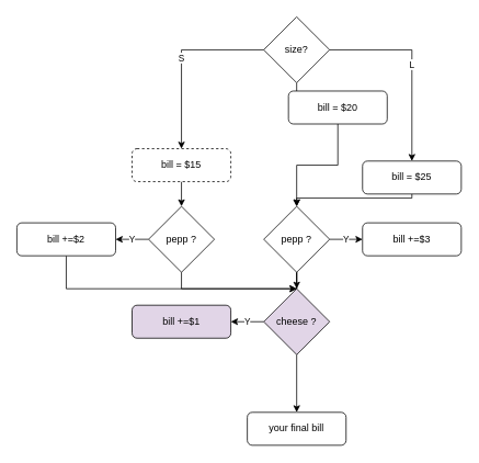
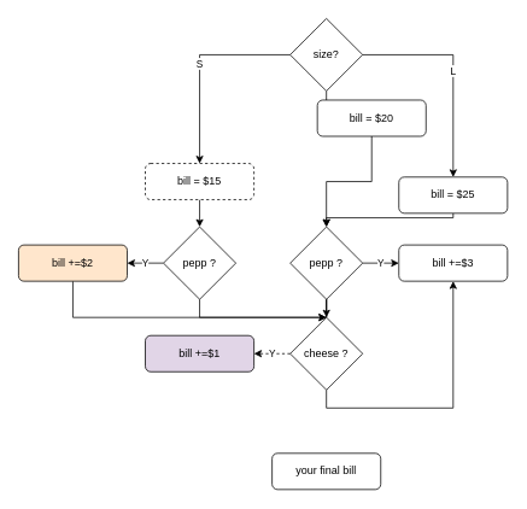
  <mxCell id="0" />
  <mxCell id="1" parent="0" />
  <mxCell id="2" value="bill +=$3" style="rounded=1;whiteSpace=wrap;html=1;fontSize=12;glass=0;strokeWidth=1;shadow=0;" vertex="1" parent="1"><mxGeometry x="440" y="270" width="120" height="40" as="geometry" /></mxCell>
  <mxCell id="3" style="edgeStyle=orthogonalEdgeStyle;rounded=0;orthogonalLoop=1;jettySize=auto;html=1;exitX=0.5;exitY=1;exitDx=0;exitDy=0;entryX=0.5;entryY=0;entryDx=0;entryDy=0;" edge="1" parent="1" source="4" target="18"><mxGeometry relative="1" as="geometry" /></mxCell>
  <mxCell id="4" value="bill = $15" style="rounded=1;whiteSpace=wrap;html=1;fontSize=12;glass=0;strokeWidth=1;shadow=0;dashed=1;" vertex="1" parent="1"><mxGeometry x="160" y="180" width="120" height="40" as="geometry" /></mxCell>
  <mxCell id="5" value="M" style="edgeStyle=orthogonalEdgeStyle;rounded=0;orthogonalLoop=1;jettySize=auto;html=1;exitX=0.5;exitY=1;exitDx=0;exitDy=0;entryX=0.5;entryY=0;entryDx=0;entryDy=0;" edge="1" parent="1" source="6" target="13"><mxGeometry relative="1" as="geometry" /></mxCell>
  <mxCell id="6" value="size?" style="rhombus;whiteSpace=wrap;html=1;" vertex="1" parent="1"><mxGeometry x="320" y="20" width="80" height="80" as="geometry" /></mxCell>
  <mxCell id="7" value="S" style="endArrow=classic;html=1;rounded=0;exitX=0;exitY=0.5;exitDx=0;exitDy=0;entryX=0.5;entryY=0;entryDx=0;entryDy=0;" edge="1" parent="1" source="6" target="4"><mxGeometry width="50" height="50" relative="1" as="geometry"><mxPoint x="230" y="85" as="sourcePoint" /><mxPoint x="210" y="120" as="targetPoint" /><Array as="points"><mxPoint x="220" y="60" /></Array></mxGeometry></mxCell>
  <mxCell id="8" value="L" style="endArrow=classic;html=1;rounded=0;entryX=0.5;entryY=0;entryDx=0;entryDy=0;" edge="1" parent="1" target="15"><mxGeometry width="50" height="50" relative="1" as="geometry"><mxPoint x="400" y="60" as="sourcePoint" /><mxPoint x="560" y="160" as="targetPoint" /><Array as="points"><mxPoint x="500" y="60" /><mxPoint x="500" y="110" /></Array></mxGeometry></mxCell>
  <mxCell id="9" value="Y" style="edgeStyle=orthogonalEdgeStyle;rounded=0;orthogonalLoop=1;jettySize=auto;html=1;exitX=1;exitY=0.5;exitDx=0;exitDy=0;entryX=0;entryY=0.5;entryDx=0;entryDy=0;" edge="1" parent="1" source="11" target="2"><mxGeometry relative="1" as="geometry"><mxPoint x="430" y="290" as="targetPoint" /></mxGeometry></mxCell>
  <mxCell id="10" style="edgeStyle=orthogonalEdgeStyle;rounded=0;orthogonalLoop=1;jettySize=auto;html=1;exitX=0.5;exitY=1;exitDx=0;exitDy=0;" edge="1" parent="1" source="11" target="21"><mxGeometry relative="1" as="geometry" /></mxCell>
  <mxCell id="11" value="pepp ?" style="rhombus;whiteSpace=wrap;html=1;" vertex="1" parent="1"><mxGeometry x="320" y="250" width="80" height="80" as="geometry" /></mxCell>
  <mxCell id="12" style="edgeStyle=orthogonalEdgeStyle;rounded=0;orthogonalLoop=1;jettySize=auto;html=1;exitX=0.5;exitY=1;exitDx=0;exitDy=0;entryX=0.5;entryY=0;entryDx=0;entryDy=0;" edge="1" parent="1" source="13" target="11"><mxGeometry relative="1" as="geometry"><mxPoint x="360" y="230" as="targetPoint" /></mxGeometry></mxCell>
  <mxCell id="13" value="bill = $20" style="rounded=1;whiteSpace=wrap;html=1;" vertex="1" parent="1"><mxGeometry x="350" y="110" width="120" height="40" as="geometry" /></mxCell>
  <mxCell id="14" style="edgeStyle=orthogonalEdgeStyle;rounded=0;orthogonalLoop=1;jettySize=auto;html=1;exitX=0.5;exitY=1;exitDx=0;exitDy=0;" edge="1" parent="1" source="15" target="11"><mxGeometry relative="1" as="geometry"><Array as="points"><mxPoint x="500" y="240" /><mxPoint x="360" y="240" /></Array></mxGeometry></mxCell>
  <mxCell id="15" value="bill = $25" style="rounded=1;whiteSpace=wrap;html=1;" vertex="1" parent="1"><mxGeometry x="440" y="195" width="120" height="40" as="geometry" /></mxCell>
  <mxCell id="16" value="Y" style="edgeStyle=orthogonalEdgeStyle;rounded=0;orthogonalLoop=1;jettySize=auto;html=1;exitX=0;exitY=0.5;exitDx=0;exitDy=0;entryX=1;entryY=0.5;entryDx=0;entryDy=0;" edge="1" parent="1" source="18" target="23"><mxGeometry relative="1" as="geometry"><mxPoint x="160" y="290" as="targetPoint" /></mxGeometry></mxCell>
  <mxCell id="17" style="edgeStyle=orthogonalEdgeStyle;rounded=0;orthogonalLoop=1;jettySize=auto;html=1;exitX=0.5;exitY=1;exitDx=0;exitDy=0;entryX=0.5;entryY=0;entryDx=0;entryDy=0;" edge="1" parent="1" source="18" target="21"><mxGeometry relative="1" as="geometry"><Array as="points"><mxPoint x="220" y="350" /></Array></mxGeometry></mxCell>
  <mxCell id="18" value="pepp ?" style="rhombus;whiteSpace=wrap;html=1;" vertex="1" parent="1"><mxGeometry x="180" y="250" width="80" height="80" as="geometry" /></mxCell>
- <mxCell id="19" value="Y" style="edgeStyle=orthogonalEdgeStyle;rounded=0;orthogonalLoop=1;jettySize=auto;html=1;exitX=0;exitY=0.5;exitDx=0;exitDy=0;entryX=1;entryY=0.5;entryDx=0;entryDy=0;" edge="1" parent="1" source="21" target="24"><mxGeometry relative="1" as="geometry" /></mxCell>
- <mxCell id="20" style="edgeStyle=orthogonalEdgeStyle;rounded=0;orthogonalLoop=1;jettySize=auto;html=1;exitX=0.5;exitY=1;exitDx=0;exitDy=0;entryX=0.5;entryY=0;entryDx=0;entryDy=0;" edge="1" parent="1" source="21" target="25"><mxGeometry relative="1" as="geometry" /></mxCell>
- <mxCell id="21" value="cheese ?" style="rhombus;whiteSpace=wrap;html=1;fillColor=#e1d5e7;" vertex="1" parent="1"><mxGeometry x="320" y="350" width="80" height="80" as="geometry" /></mxCell>
+ <mxCell id="19" value="Y" style="edgeStyle=orthogonalEdgeStyle;rounded=0;orthogonalLoop=1;jettySize=auto;html=1;exitX=0;exitY=0.5;exitDx=0;exitDy=0;entryX=1;entryY=0.5;entryDx=0;entryDy=0;dashed=1;" edge="1" parent="1" source="21" target="24"><mxGeometry relative="1" as="geometry" /></mxCell>
+ <mxCell id="20" style="edgeStyle=orthogonalEdgeStyle;rounded=0;orthogonalLoop=1;jettySize=auto;html=1;exitX=0.5;exitY=1;exitDx=0;exitDy=0;" edge="1" parent="1" source="21" target="2"><mxGeometry relative="1" as="geometry" /></mxCell>
+ <mxCell id="21" value="cheese ?" style="rhombus;whiteSpace=wrap;html=1;" vertex="1" parent="1"><mxGeometry x="320" y="350" width="80" height="80" as="geometry" /></mxCell>
  <mxCell id="22" style="edgeStyle=orthogonalEdgeStyle;rounded=0;orthogonalLoop=1;jettySize=auto;html=1;exitX=0.5;exitY=1;exitDx=0;exitDy=0;entryX=0.5;entryY=0;entryDx=0;entryDy=0;" edge="1" parent="1" source="23" target="21"><mxGeometry relative="1" as="geometry"><mxPoint x="240" y="440" as="targetPoint" /><Array as="points"><mxPoint x="80" y="350" /></Array></mxGeometry></mxCell>
- <mxCell id="23" value="bill +=$2" style="rounded=1;whiteSpace=wrap;html=1;fontSize=12;glass=0;strokeWidth=1;shadow=0;" vertex="1" parent="1"><mxGeometry x="20" y="270" width="120" height="40" as="geometry" /></mxCell>
+ <mxCell id="23" value="bill +=$2" style="rounded=1;whiteSpace=wrap;html=1;fontSize=12;glass=0;strokeWidth=1;shadow=0;fillColor=#ffe6cc;" vertex="1" parent="1"><mxGeometry x="20" y="270" width="120" height="40" as="geometry" /></mxCell>
  <mxCell id="24" value="bill +=$1" style="rounded=1;whiteSpace=wrap;html=1;fontSize=12;glass=0;strokeWidth=1;shadow=0;fillColor=#e1d5e7;" vertex="1" parent="1"><mxGeometry x="160" y="370" width="120" height="40" as="geometry" /></mxCell>
  <mxCell id="25" value="your final bill" style="rounded=1;whiteSpace=wrap;html=1;fontSize=12;glass=0;strokeWidth=1;shadow=0;" vertex="1" parent="1"><mxGeometry x="300" y="500" width="120" height="40" as="geometry" /></mxCell>
